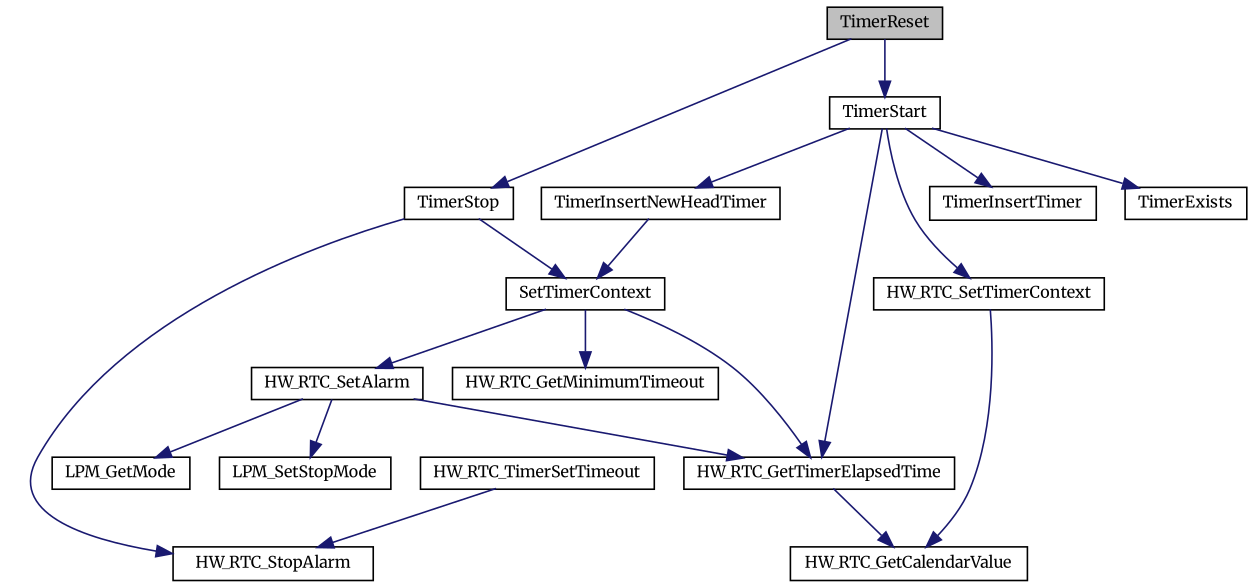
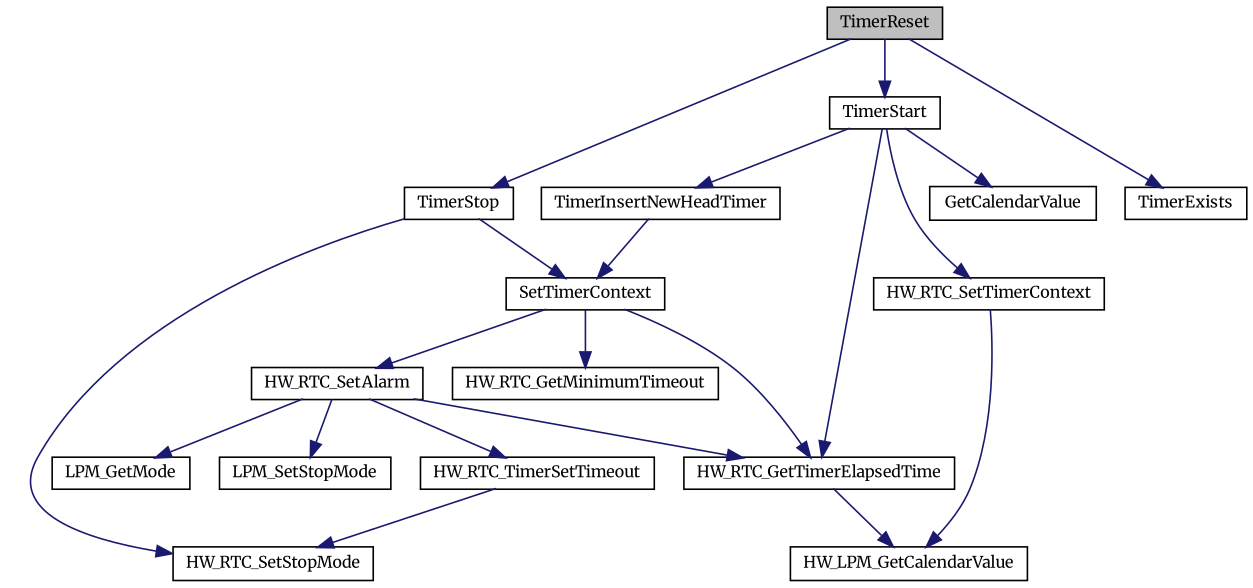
  digraph {
    fontname=Merriweather
    rankdir=TB
    node [color=black fillcolor=white fontname=Merriweather fontsize=10 shape=record style=filled]
    edge [color=midnightblue fontname=Merriweather fontsize=10 labelfontname=Helvetica labelfontsize=10 style=solid]
    n1 [fillcolor=grey75 fontcolor=black height=0.2 label=TimerReset width=0.4]
    n2 [height=0.2 label=TimerStop width=0.4]
    n3 [height=0.2 label=TimerStart width=0.4]
    n4 [height=0.2 label=SetTimerContext width=0.4]
-   n5 [height=0.2 label=HW_RTC_StopAlarm width=0.4]
+   n5 [height=0.2 label=HW_RTC_SetStopMode width=0.4]
    n6 [height=0.2 label=HW_RTC_GetTimerElapsedTime width=0.4]
    n7 [height=0.2 label=TimerExists width=0.4]
    n8 [height=0.2 label=HW_RTC_SetTimerContext width=0.4]
    n9 [height=0.2 label=TimerInsertNewHeadTimer width=0.4]
-   n10 [height=0.2 label=TimerInsertTimer width=0.4]
+   n10 [height=0.2 label=GetCalendarValue width=0.4]
    n11 [height=0.2 label=HW_RTC_GetMinimumTimeout width=0.4]
    n12 [height=0.2 label=HW_RTC_SetAlarm width=0.4]
-   n13 [height=0.2 label=HW_RTC_GetCalendarValue width=0.4]
+   n13 [height=0.2 label=HW_LPM_GetCalendarValue width=0.4]
    n14 [height=0.2 label=LPM_SetStopMode width=0.4]
    n15 [height=0.2 label=LPM_GetMode width=0.4]
    n16 [height=0.2 label=HW_RTC_TimerSetTimeout width=0.4]
    n1 -> n2
    n1 -> n3
    n2 -> n4
    n2 -> n5
    n3 -> n6
-   n3 -> n7
+   n1 -> n7
    n3 -> n8
    n3 -> n9
    n3 -> n10
    n4 -> n6
    n4 -> n11
    n4 -> n12
    n6 -> n13
    n8 -> n13
    n9 -> n4
    n12 -> n6
    n12 -> n14
    n12 -> n15
+   n12 -> n16
    n16 -> n5
  }
